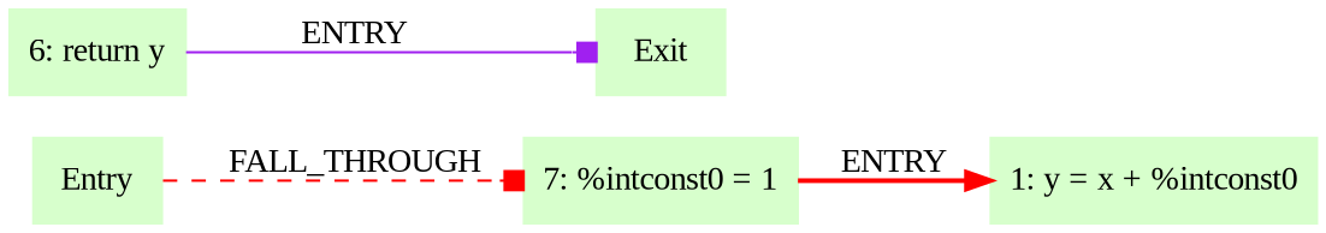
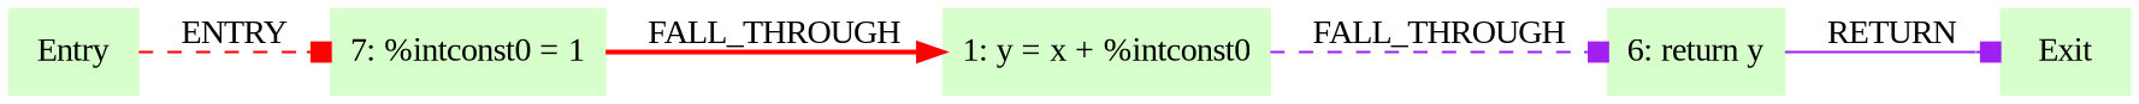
  digraph {
    fontname="Liberation Serif"
    rankdir=LR
    node [color=".3 .2 1.0" fontname="Liberation Serif" shape=box style=filled]
    edge [arrowhead=box color=red fontname="Liberation Serif" style=dashed]
    n1 [label="7: %intconst0 = 1"]
    Entry
    "1: y = x + %intconst0"
    n4 [label="6: return y"]
    Exit
-   n1 -> "1: y = x + %intconst0" [arrowhead=normal label=ENTRY style=bold]
-   Entry -> n1 [label=FALL_THROUGH]
-   n4 -> Exit [color=purple label=ENTRY style=solid]
+   n1 -> "1: y = x + %intconst0" [arrowhead=normal label=FALL_THROUGH style=bold]
+   Entry -> n1 [label=ENTRY]
+   "1: y = x + %intconst0" -> n4 [color=purple label=FALL_THROUGH]
+   n4 -> Exit [color=purple label=RETURN style=solid]
  }
